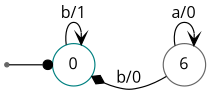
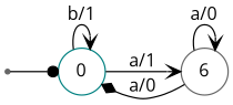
  digraph {
    fontname="Open Sans"
    rankdir=LR
    node [color=gray40 fontname="Open Sans" shape=circle]
    edge [arrowhead=vee fontname="Open Sans"]
    n1 [color=teal label=0]
    n2 [label=6]
    qi [shape=point]
    n1 -> n1 [label="b/1"]
-   n2 -> n1 [arrowhead=diamond label="b/0"]
+   n1 -> n2 [label="a/1"]
+   n2 -> n1 [arrowhead=diamond label="a/0"]
    n2 -> n2 [label="a/0"]
    qi -> n1 [arrowhead=dot]
  }
